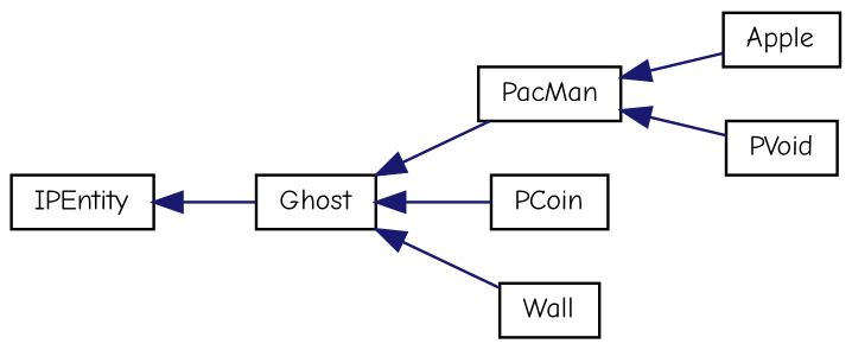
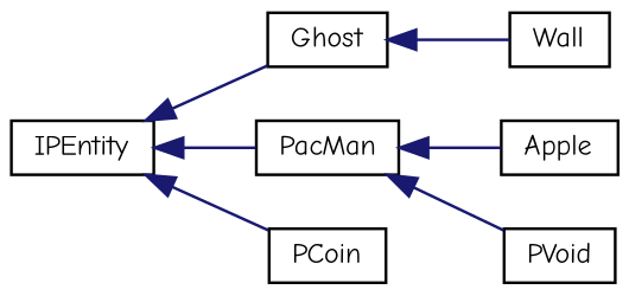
  digraph {
    fontname="Comic Neue"
    rankdir=LR
    node [color=black fillcolor=white fontname="Comic Neue" fontsize=10 shape=record style=filled]
    edge [color=midnightblue dir=back fontname="Comic Neue" fontsize=10 labelfontname=Helvetica labelfontsize=10 style=solid]
    n1 [height=0.2 label=IPEntity width=0.4]
    n2 [height=0.2 label=Ghost width=0.4]
    n3 [height=0.2 label=PacMan width=0.4]
    n4 [height=0.2 label=PCoin width=0.4]
    n5 [height=0.2 label=Apple width=0.4]
    n6 [height=0.2 label=Wall width=0.4]
    n7 [height=0.2 label=PVoid width=0.4]
    n1 -> n2
-   n2 -> n3
-   n2 -> n4
+   n1 -> n3
+   n1 -> n4
    n2 -> n6
    n3 -> n5
    n3 -> n7
  }
